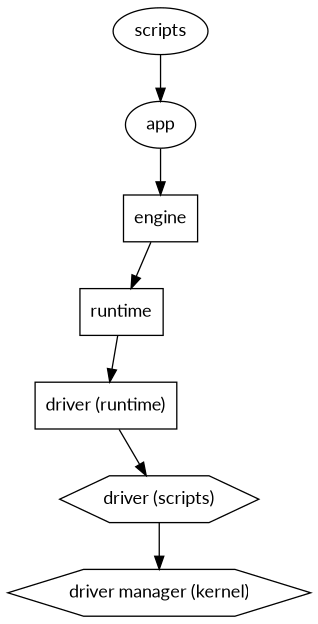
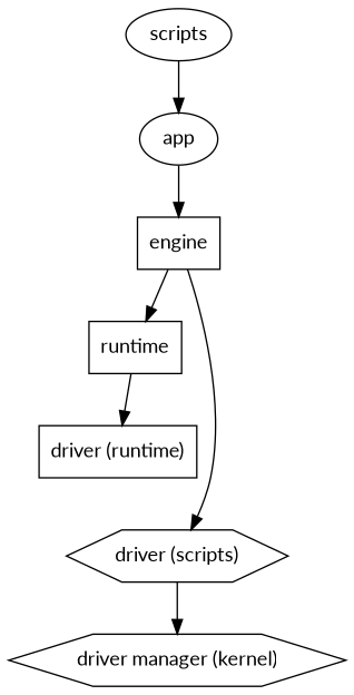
  digraph {
    fontname=Lato
    node [fontname=Lato shape=box]
    edge [fontname=Lato]
    scripts [shape=""]
    app [shape=""]
    engine
    runtime
    n5 [label="driver (runtime)"]
    n6 [label="driver (scripts)" shape=hexagon]
    "driver manager (kernel)" [shape=hexagon]
    scripts -> app
    app -> engine
    engine -> runtime
    runtime -> n5
-   n5 -> n6
+   engine -> n6
    n6 -> "driver manager (kernel)"
  }
